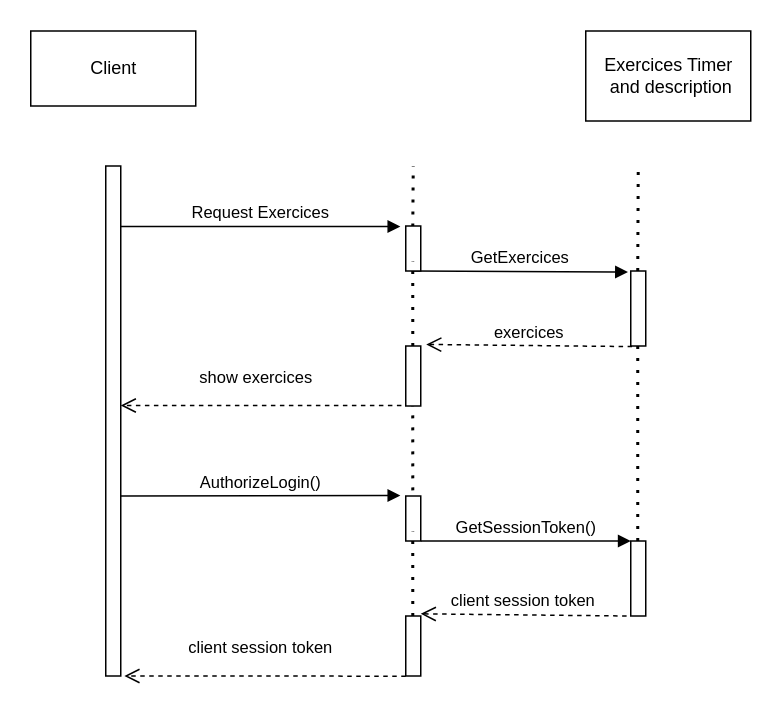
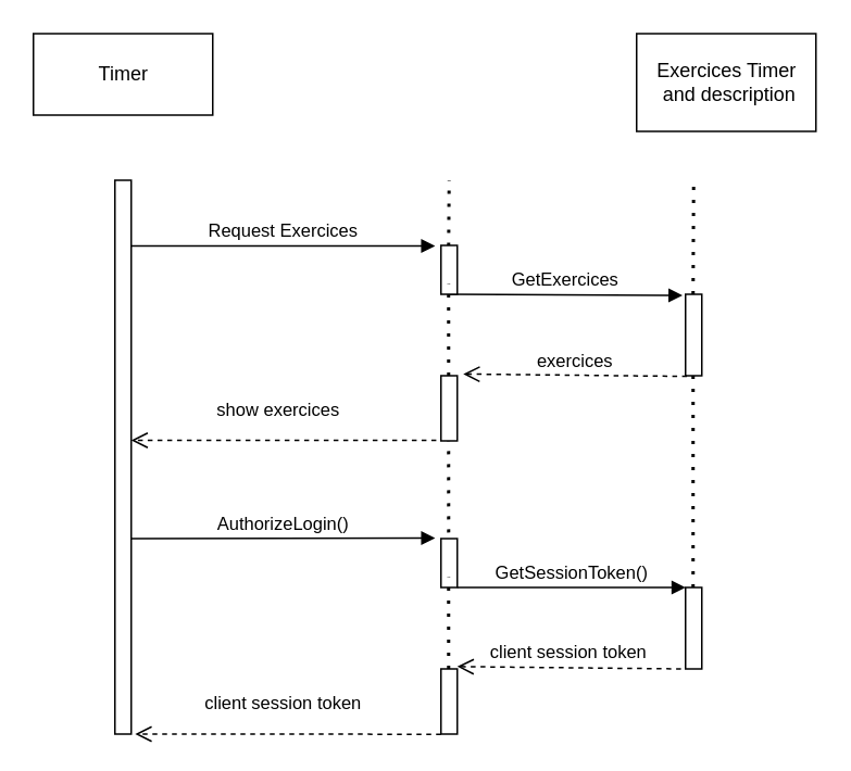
  <mxCell id="0" />
  <mxCell id="1" parent="0" />
  <mxCell id="2" value="" style="html=1;points=[];perimeter=orthogonalPerimeter;" parent="1" vertex="1"><mxGeometry x="70" y="110" width="10" height="340" as="geometry" /></mxCell>
  <mxCell id="3" value="" style="html=1;points=[];perimeter=orthogonalPerimeter;" parent="1" vertex="1"><mxGeometry x="420" y="180" width="10" height="50" as="geometry" /></mxCell>
  <mxCell id="4" value="Exercices Timer&lt;br&gt;&amp;nbsp;and description" style="html=1;" parent="1" vertex="1"><mxGeometry x="390" y="20" width="110" height="60" as="geometry" /></mxCell>
- <mxCell id="5" value="Client" style="html=1;" parent="1" vertex="1"><mxGeometry x="20" y="20" width="110" height="50" as="geometry" /></mxCell>
+ <mxCell id="5" value="Timer" style="html=1;" parent="1" vertex="1"><mxGeometry x="20" y="20" width="110" height="50" as="geometry" /></mxCell>
  <mxCell id="6" value="Request Exercices" style="html=1;verticalAlign=bottom;endArrow=block;rounded=0;entryX=-0.359;entryY=0.003;entryDx=0;entryDy=0;entryPerimeter=0;" parent="1" source="2" edge="1"><mxGeometry width="80" relative="1" as="geometry"><mxPoint x="100" y="150" as="sourcePoint" /><mxPoint x="266.41" y="150.36" as="targetPoint" /></mxGeometry></mxCell>
  <mxCell id="7" value="GetExercices" style="html=1;verticalAlign=bottom;endArrow=block;rounded=0;exitX=0.538;exitY=1.001;exitDx=0;exitDy=0;exitPerimeter=0;entryX=-0.186;entryY=0.014;entryDx=0;entryDy=0;entryPerimeter=0;" parent="1" source="19" target="3" edge="1"><mxGeometry width="80" relative="1" as="geometry"><mxPoint x="283.66" y="180.72" as="sourcePoint" /><mxPoint x="400" y="180" as="targetPoint" /></mxGeometry></mxCell>
  <mxCell id="8" value="exercices" style="html=1;verticalAlign=bottom;endArrow=open;dashed=1;endSize=8;rounded=0;entryX=1.366;entryY=0.658;entryDx=0;entryDy=0;entryPerimeter=0;exitX=0.09;exitY=1.008;exitDx=0;exitDy=0;exitPerimeter=0;" parent="1" source="3" edge="1"><mxGeometry relative="1" as="geometry"><mxPoint x="400" y="230" as="sourcePoint" /><mxPoint x="283.66" y="228.96" as="targetPoint" /></mxGeometry></mxCell>
  <mxCell id="9" value="show exercices" style="html=1;verticalAlign=bottom;endArrow=open;dashed=1;endSize=8;rounded=0;exitX=-0.29;exitY=0.997;exitDx=0;exitDy=0;exitPerimeter=0;" parent="1" target="2" edge="1"><mxGeometry x="0.035" y="-10" relative="1" as="geometry"><mxPoint x="267.1" y="269.64" as="sourcePoint" /><mxPoint x="110" y="269.66" as="targetPoint" /><mxPoint as="offset" /></mxGeometry></mxCell>
  <mxCell id="10" value="" style="endArrow=none;dashed=1;html=1;dashPattern=1 3;strokeWidth=2;rounded=0;exitX=0.469;exitY=0.003;exitDx=0;exitDy=0;exitPerimeter=0;" parent="1" edge="1"><mxGeometry width="50" height="50" relative="1" as="geometry"><mxPoint x="274.69" y="150.36" as="sourcePoint" /><mxPoint x="275" y="110" as="targetPoint" /></mxGeometry></mxCell>
  <mxCell id="11" value="" style="endArrow=none;dashed=1;html=1;dashPattern=1 3;strokeWidth=2;rounded=0;exitX=0.469;exitY=-0.125;exitDx=0;exitDy=0;exitPerimeter=0;" parent="1" source="17" edge="1"><mxGeometry width="50" height="50" relative="1" as="geometry"><mxPoint x="275" y="320" as="sourcePoint" /><mxPoint x="274.66" y="270" as="targetPoint" /></mxGeometry></mxCell>
  <mxCell id="12" value="AuthorizeLogin()" style="html=1;verticalAlign=bottom;endArrow=block;rounded=0;entryX=-0.359;entryY=-0.003;entryDx=0;entryDy=0;entryPerimeter=0;" parent="1" edge="1"><mxGeometry width="80" relative="1" as="geometry"><mxPoint x="80" y="330" as="sourcePoint" /><mxPoint x="266.41" y="329.64" as="targetPoint" /></mxGeometry></mxCell>
  <mxCell id="13" value="" style="html=1;points=[];perimeter=orthogonalPerimeter;" parent="1" vertex="1"><mxGeometry x="420" y="360" width="10" height="50" as="geometry" /></mxCell>
  <mxCell id="14" value="GetSessionToken()" style="html=1;verticalAlign=bottom;endArrow=block;rounded=0;" parent="1" edge="1"><mxGeometry width="80" relative="1" as="geometry"><mxPoint x="280" y="360" as="sourcePoint" /><mxPoint x="420" y="360" as="targetPoint" /></mxGeometry></mxCell>
  <mxCell id="15" value="client session token" style="html=1;verticalAlign=bottom;endArrow=open;dashed=1;endSize=8;rounded=0;entryX=1.366;entryY=0.658;entryDx=0;entryDy=0;entryPerimeter=0;exitX=0.09;exitY=1.008;exitDx=0;exitDy=0;exitPerimeter=0;" parent="1" edge="1"><mxGeometry relative="1" as="geometry"><mxPoint x="417.24" y="410" as="sourcePoint" /><mxPoint x="280" y="408.56" as="targetPoint" /></mxGeometry></mxCell>
  <mxCell id="16" value="client session token" style="html=1;verticalAlign=bottom;endArrow=open;dashed=1;endSize=8;rounded=0;exitX=-0.29;exitY=0.997;exitDx=0;exitDy=0;exitPerimeter=0;entryX=0.952;entryY=0.371;entryDx=0;entryDy=0;entryPerimeter=0;" parent="1" edge="1"><mxGeometry x="0.035" y="-10" relative="1" as="geometry"><mxPoint x="270" y="450.11" as="sourcePoint" /><mxPoint x="82.42" y="450" as="targetPoint" /><mxPoint as="offset" /></mxGeometry></mxCell>
  <mxCell id="17" value="" style="html=1;points=[];perimeter=orthogonalPerimeter;" parent="1" vertex="1"><mxGeometry x="270" y="330" width="10" height="30" as="geometry" /></mxCell>
  <mxCell id="18" value="" style="html=1;points=[];perimeter=orthogonalPerimeter;" parent="1" vertex="1"><mxGeometry x="270" y="410" width="10" height="40" as="geometry" /></mxCell>
  <mxCell id="19" value="" style="html=1;points=[];perimeter=orthogonalPerimeter;" parent="1" vertex="1"><mxGeometry x="270" y="150" width="10" height="30" as="geometry" /></mxCell>
  <mxCell id="20" value="" style="html=1;points=[];perimeter=orthogonalPerimeter;" parent="1" vertex="1"><mxGeometry x="270" y="230" width="10" height="40" as="geometry" /></mxCell>
  <mxCell id="21" value="" style="endArrow=none;dashed=1;html=1;dashPattern=1 3;strokeWidth=2;rounded=0;exitX=0.469;exitY=-0.125;exitDx=0;exitDy=0;exitPerimeter=0;" parent="1" edge="1"><mxGeometry width="50" height="50" relative="1" as="geometry"><mxPoint x="274.69" y="230" as="sourcePoint" /><mxPoint x="274.66" y="173.75" as="targetPoint" /></mxGeometry></mxCell>
  <mxCell id="22" value="" style="endArrow=none;dashed=1;html=1;dashPattern=1 3;strokeWidth=2;rounded=0;exitX=0.469;exitY=-0.125;exitDx=0;exitDy=0;exitPerimeter=0;" parent="1" edge="1"><mxGeometry width="50" height="50" relative="1" as="geometry"><mxPoint x="274.69" y="410" as="sourcePoint" /><mxPoint x="274.66" y="353.75" as="targetPoint" /></mxGeometry></mxCell>
  <mxCell id="23" value="" style="endArrow=none;dashed=1;html=1;dashPattern=1 3;strokeWidth=2;rounded=0;" parent="1" source="13" edge="1"><mxGeometry width="50" height="50" relative="1" as="geometry"><mxPoint x="424.69" y="286.25" as="sourcePoint" /><mxPoint x="424.66" y="230" as="targetPoint" /></mxGeometry></mxCell>
  <mxCell id="24" value="" style="endArrow=none;dashed=1;html=1;dashPattern=1 3;strokeWidth=2;rounded=0;exitX=0.469;exitY=0.003;exitDx=0;exitDy=0;exitPerimeter=0;" parent="1" edge="1"><mxGeometry width="50" height="50" relative="1" as="geometry"><mxPoint x="424.66" y="180" as="sourcePoint" /><mxPoint x="425" y="110" as="targetPoint" /></mxGeometry></mxCell>
